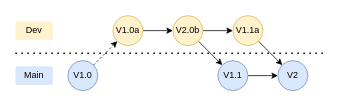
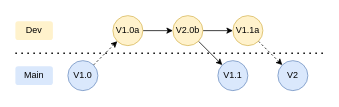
  <mxCell id="0" />
  <mxCell id="1" parent="0" />
  <mxCell id="2" style="edgeStyle=none;rounded=0;orthogonalLoop=1;jettySize=auto;html=1;exitX=1;exitY=0;exitDx=0;exitDy=0;entryX=0;entryY=1;entryDx=0;entryDy=0;shadow=0;dashed=1;" parent="1" source="3" target="5" edge="1"><mxGeometry relative="1" as="geometry" /></mxCell>
  <mxCell id="3" value="V1.0" style="ellipse;whiteSpace=wrap;html=1;aspect=fixed;direction=east;shadow=0;fillColor=#dae8fc;strokeColor=#6c8ebf;" parent="1" vertex="1"><mxGeometry x="90" y="80" width="40" height="40" as="geometry" /></mxCell>
  <mxCell id="4" value="" style="edgeStyle=none;rounded=0;orthogonalLoop=1;jettySize=auto;html=1;shadow=0;" parent="1" source="5" target="8" edge="1"><mxGeometry relative="1" as="geometry" /></mxCell>
  <mxCell id="5" value="V1.0a" style="ellipse;whiteSpace=wrap;html=1;aspect=fixed;direction=east;shadow=0;fillColor=#fff2cc;strokeColor=#d6b656;" parent="1" vertex="1"><mxGeometry x="150" y="20" width="40" height="40" as="geometry" /></mxCell>
  <mxCell id="6" value="" style="edgeStyle=none;rounded=0;orthogonalLoop=1;jettySize=auto;html=1;shadow=0;" parent="1" source="8" target="12" edge="1"><mxGeometry relative="1" as="geometry" /></mxCell>
  <mxCell id="7" style="edgeStyle=none;rounded=0;orthogonalLoop=1;jettySize=auto;html=1;exitX=1;exitY=1;exitDx=0;exitDy=0;entryX=0;entryY=0;entryDx=0;entryDy=0;shadow=0;" parent="1" source="8" target="10" edge="1"><mxGeometry relative="1" as="geometry" /></mxCell>
  <mxCell id="8" value="V2.0b" style="ellipse;whiteSpace=wrap;html=1;aspect=fixed;direction=east;shadow=0;fillColor=#fff2cc;strokeColor=#d6b656;" parent="1" vertex="1"><mxGeometry x="230" y="20" width="40" height="40" as="geometry" /></mxCell>
- <mxCell id="9" value="" style="edgeStyle=none;rounded=0;orthogonalLoop=1;jettySize=auto;html=1;shadow=0;" parent="1" source="10" target="13" edge="1"><mxGeometry relative="1" as="geometry" /></mxCell>
  <mxCell id="10" value="V1.1" style="ellipse;whiteSpace=wrap;html=1;aspect=fixed;direction=east;shadow=0;fillColor=#dae8fc;strokeColor=#6c8ebf;" parent="1" vertex="1"><mxGeometry x="290" y="80" width="40" height="40" as="geometry" /></mxCell>
- <mxCell id="11" style="edgeStyle=none;rounded=0;orthogonalLoop=1;jettySize=auto;html=1;exitX=1;exitY=1;exitDx=0;exitDy=0;entryX=0;entryY=0;entryDx=0;entryDy=0;shadow=0;" parent="1" source="12" target="13" edge="1"><mxGeometry relative="1" as="geometry" /></mxCell>
+ <mxCell id="11" style="edgeStyle=none;rounded=0;orthogonalLoop=1;jettySize=auto;html=1;exitX=1;exitY=1;exitDx=0;exitDy=0;entryX=0;entryY=0;entryDx=0;entryDy=0;shadow=0;dashed=1;" parent="1" source="12" target="13" edge="1"><mxGeometry relative="1" as="geometry" /></mxCell>
  <mxCell id="12" value="V1.1a" style="ellipse;whiteSpace=wrap;html=1;aspect=fixed;direction=east;shadow=0;fillColor=#fff2cc;strokeColor=#d6b656;" parent="1" vertex="1"><mxGeometry x="310" y="20" width="40" height="40" as="geometry" /></mxCell>
  <mxCell id="13" value="V2" style="ellipse;whiteSpace=wrap;html=1;aspect=fixed;direction=east;shadow=0;fillColor=#dae8fc;strokeColor=#6c8ebf;" parent="1" vertex="1"><mxGeometry x="370" y="80" width="40" height="40" as="geometry" /></mxCell>
  <mxCell id="14" value="" style="endArrow=none;dashed=1;html=1;dashPattern=1 3;strokeWidth=2;rounded=0;" parent="1" edge="1"><mxGeometry width="50" height="50" relative="1" as="geometry"><mxPoint x="20" y="70" as="sourcePoint" /><mxPoint x="430" y="70" as="targetPoint" /></mxGeometry></mxCell>
  <mxCell id="15" value="Main" style="text;html=1;strokeColor=none;fillColor=#dae8fc;align=center;verticalAlign=middle;whiteSpace=wrap;rounded=1;shadow=0;" parent="1" vertex="1"><mxGeometry x="20" y="87.5" width="50" height="25" as="geometry" /></mxCell>
  <mxCell id="16" value="Dev" style="text;html=1;strokeColor=none;fillColor=#fff2cc;align=center;verticalAlign=middle;whiteSpace=wrap;rounded=1;shadow=0;" parent="1" vertex="1"><mxGeometry x="20" y="27.5" width="50" height="25" as="geometry" /></mxCell>
